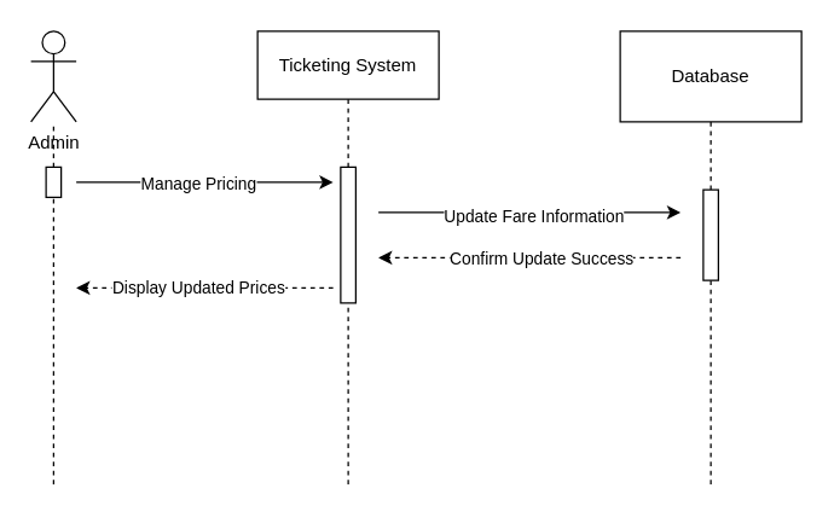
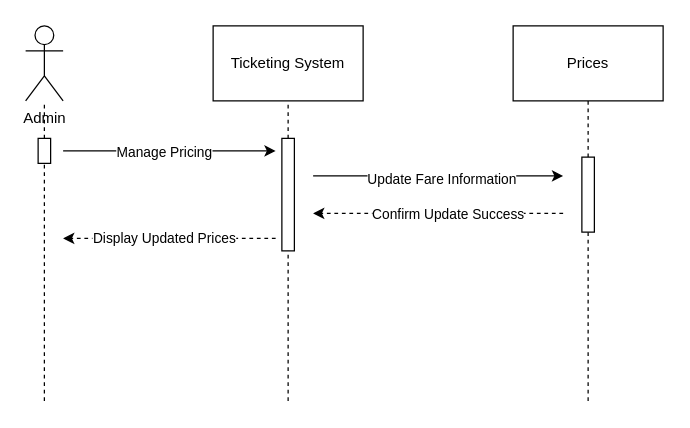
  <mxCell id="0" />
  <mxCell id="1" parent="0" />
  <mxCell id="2" value="Admin" style="shape=umlActor;verticalLabelPosition=bottom;verticalAlign=top;html=1;outlineConnect=0;" vertex="1" parent="1"><mxGeometry x="20" y="20" width="30" height="60" as="geometry" /></mxCell>
- <mxCell id="3" value="Ticketing System" style="rounded=0;whiteSpace=wrap;html=1;" vertex="1" parent="1"><mxGeometry x="170" y="20" width="120" height="45" as="geometry" /></mxCell>
- <mxCell id="4" value="Database" style="rounded=0;whiteSpace=wrap;html=1;" vertex="1" parent="1"><mxGeometry x="410" y="20" width="120" height="60" as="geometry" /></mxCell>
+ <mxCell id="3" value="Ticketing System" style="rounded=0;whiteSpace=wrap;html=1;" vertex="1" parent="1"><mxGeometry x="170" y="20" width="120" height="60" as="geometry" /></mxCell>
+ <mxCell id="4" value="Prices" style="rounded=0;whiteSpace=wrap;html=1;" vertex="1" parent="1"><mxGeometry x="410" y="20" width="120" height="60" as="geometry" /></mxCell>
  <mxCell id="5" value="" style="endArrow=none;dashed=1;html=1;rounded=0;" edge="1" parent="1" source="18" target="4"><mxGeometry width="50" height="50" relative="1" as="geometry"><mxPoint x="470" y="320" as="sourcePoint" /><mxPoint x="370" y="120" as="targetPoint" /></mxGeometry></mxCell>
  <mxCell id="6" value="" style="endArrow=none;dashed=1;html=1;rounded=0;" edge="1" parent="1" target="3"><mxGeometry width="50" height="50" relative="1" as="geometry"><mxPoint x="230" y="320" as="sourcePoint" /><mxPoint x="370" y="120" as="targetPoint" /></mxGeometry></mxCell>
  <mxCell id="7" value="" style="endArrow=none;dashed=1;html=1;rounded=0;" edge="1" parent="1" target="2"><mxGeometry width="50" height="50" relative="1" as="geometry"><mxPoint x="35" y="320" as="sourcePoint" /><mxPoint x="370" y="120" as="targetPoint" /></mxGeometry></mxCell>
  <mxCell id="8" value="" style="endArrow=classic;html=1;rounded=0;" edge="1" parent="1"><mxGeometry width="50" height="50" relative="1" as="geometry"><mxPoint x="50" y="120" as="sourcePoint" /><mxPoint x="220" y="120" as="targetPoint" /></mxGeometry></mxCell>
  <mxCell id="9" value="Manage Pricing" style="edgeLabel;html=1;align=center;verticalAlign=middle;resizable=0;points=[];" vertex="1" connectable="0" parent="8"><mxGeometry x="-0.059" relative="1" as="geometry"><mxPoint as="offset" /></mxGeometry></mxCell>
  <mxCell id="10" value="" style="endArrow=classic;html=1;rounded=0;" edge="1" parent="1"><mxGeometry width="50" height="50" relative="1" as="geometry"><mxPoint x="250" y="140" as="sourcePoint" /><mxPoint x="450" y="140" as="targetPoint" /></mxGeometry></mxCell>
  <mxCell id="11" value="Update Fare Information" style="edgeLabel;html=1;align=center;verticalAlign=middle;resizable=0;points=[];" vertex="1" connectable="0" parent="10"><mxGeometry x="0.016" y="-2" relative="1" as="geometry"><mxPoint as="offset" /></mxGeometry></mxCell>
  <mxCell id="12" value="" style="endArrow=classic;html=1;rounded=0;dashed=1;" edge="1" parent="1"><mxGeometry width="50" height="50" relative="1" as="geometry"><mxPoint x="450" y="170" as="sourcePoint" /><mxPoint x="250" y="170" as="targetPoint" /></mxGeometry></mxCell>
  <mxCell id="13" value="Confirm Update Success" style="edgeLabel;html=1;align=center;verticalAlign=middle;resizable=0;points=[];" vertex="1" connectable="0" parent="12"><mxGeometry x="-0.072" relative="1" as="geometry"><mxPoint as="offset" /></mxGeometry></mxCell>
  <mxCell id="14" value="" style="endArrow=classic;html=1;rounded=0;dashed=1;" edge="1" parent="1"><mxGeometry width="50" height="50" relative="1" as="geometry"><mxPoint x="220" y="190" as="sourcePoint" /><mxPoint x="50" y="190" as="targetPoint" /></mxGeometry></mxCell>
  <mxCell id="15" value="Display Updated Prices" style="edgeLabel;html=1;align=center;verticalAlign=middle;resizable=0;points=[];" vertex="1" connectable="0" parent="14"><mxGeometry x="0.064" y="-1" relative="1" as="geometry"><mxPoint as="offset" /></mxGeometry></mxCell>
  <mxCell id="16" value="" style="rounded=0;whiteSpace=wrap;html=1;" vertex="1" parent="1"><mxGeometry x="225" y="110" width="10" height="90" as="geometry" /></mxCell>
  <mxCell id="17" value="" style="endArrow=none;dashed=1;html=1;rounded=0;" edge="1" parent="1" target="18"><mxGeometry width="50" height="50" relative="1" as="geometry"><mxPoint x="470" y="320" as="sourcePoint" /><mxPoint x="470" y="80" as="targetPoint" /></mxGeometry></mxCell>
  <mxCell id="18" value="" style="rounded=0;whiteSpace=wrap;html=1;" vertex="1" parent="1"><mxGeometry x="465" y="125" width="10" height="60" as="geometry" /></mxCell>
  <mxCell id="19" value="" style="rounded=0;whiteSpace=wrap;html=1;" vertex="1" parent="1"><mxGeometry x="30" y="110" width="10" height="20" as="geometry" /></mxCell>
